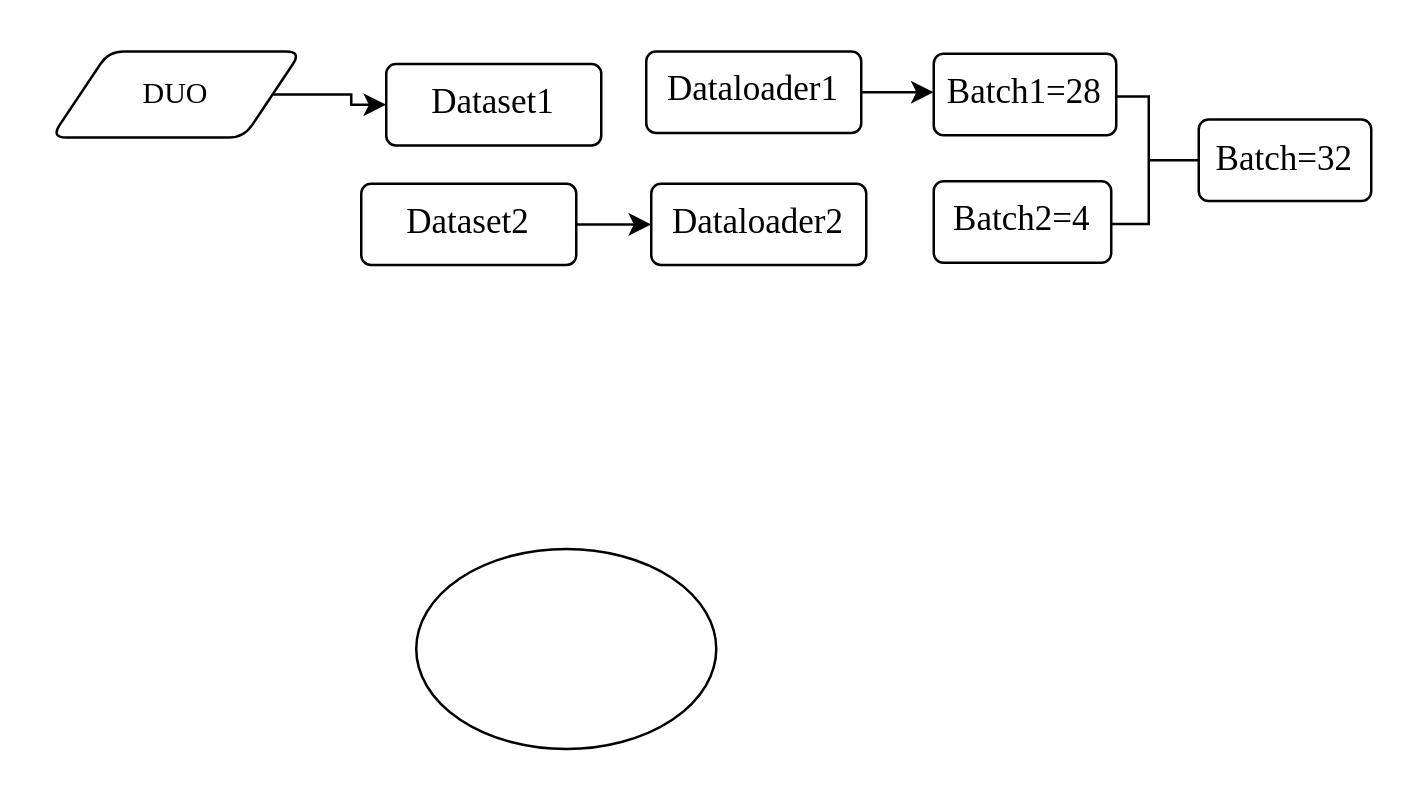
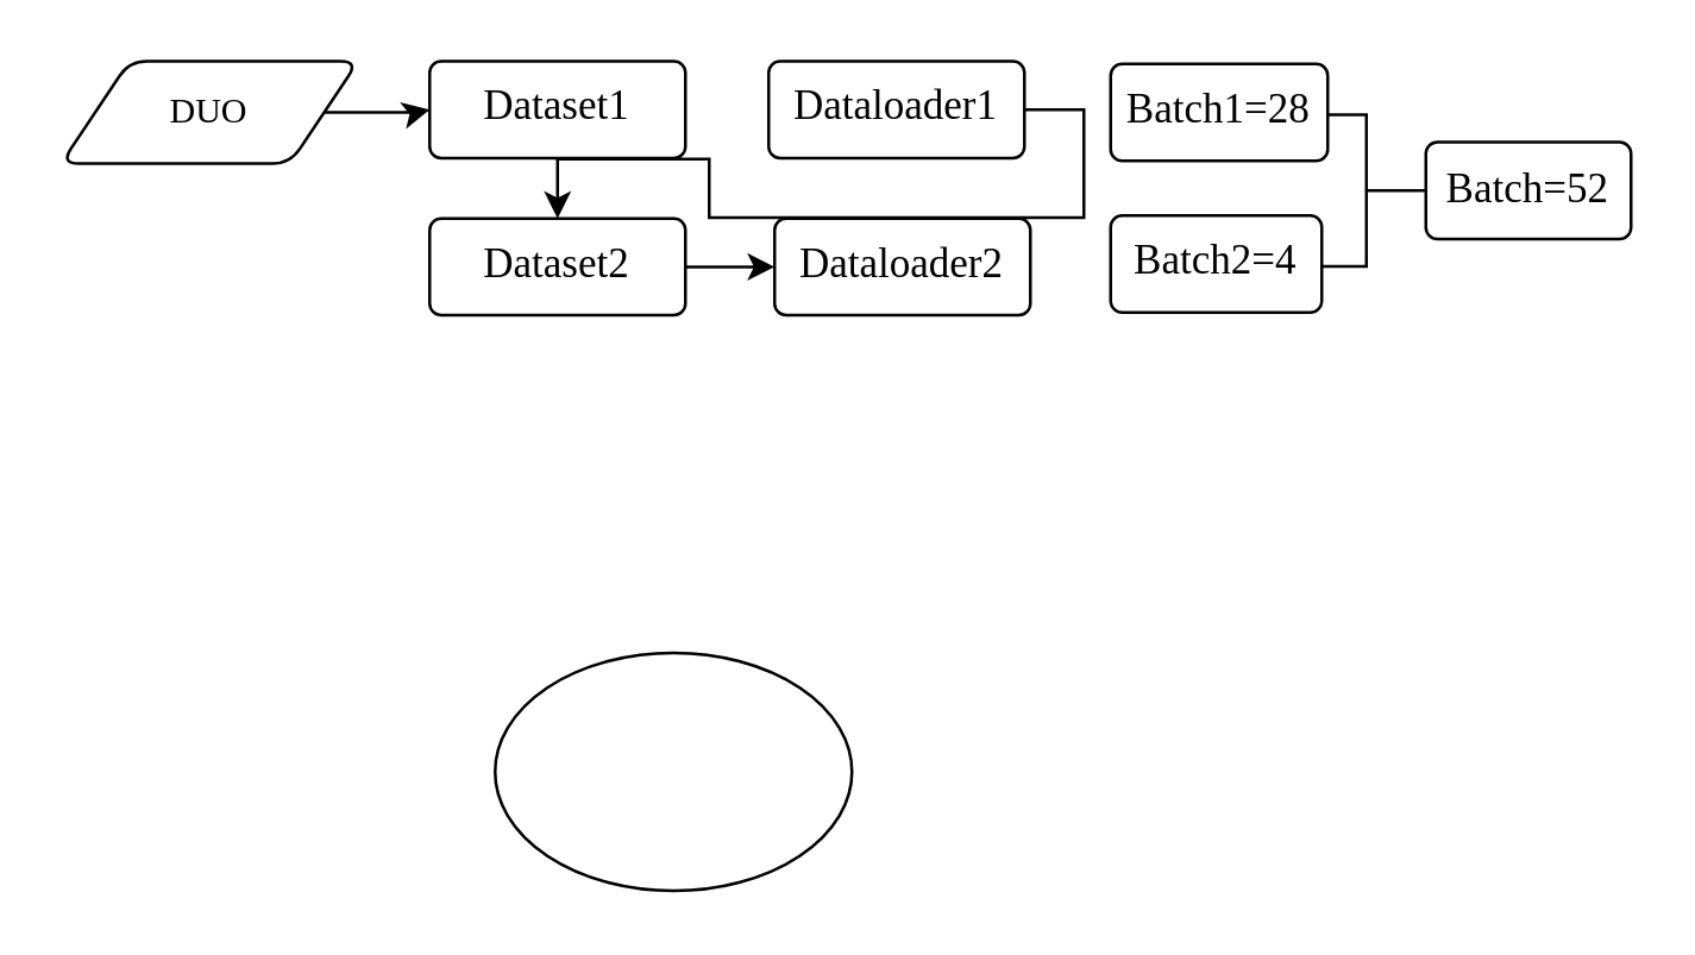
  <mxCell id="0" />
  <mxCell id="1" parent="0" />
  <mxCell id="2" style="edgeStyle=orthogonalEdgeStyle;rounded=0;orthogonalLoop=1;jettySize=auto;html=1;exitX=1;exitY=0.5;exitDx=0;exitDy=0;" parent="1" source="3" target="4" edge="1"><mxGeometry relative="1" as="geometry" /></mxCell>
  <mxCell id="3" value="DUO" style="shape=parallelogram;html=1;strokeWidth=1;perimeter=parallelogramPerimeter;whiteSpace=wrap;rounded=1;arcSize=12;size=0.23;shadow=0;strokeColor=default;perimeterSpacing=0;fontFamily=Times New Roman;fontSize=12;aspect=fixed;" parent="1" vertex="1"><mxGeometry x="20" y="20" width="100" height="34.44" as="geometry" /></mxCell>
- <mxCell id="4" value="&lt;font style=&quot;font-size: 14px;&quot;&gt;Dataset1&lt;/font&gt;" style="rounded=1;whiteSpace=wrap;html=1;shadow=0;strokeColor=default;strokeWidth=1;align=center;verticalAlign=middle;arcSize=12;fontFamily=Times New Roman;fontSize=12;fontColor=default;fillColor=default;" parent="1" vertex="1"><mxGeometry x="154" y="25" width="86" height="32.56" as="geometry" /></mxCell>
+ <mxCell id="4" value="&lt;font style=&quot;font-size: 14px;&quot;&gt;Dataset1&lt;/font&gt;" style="rounded=1;whiteSpace=wrap;html=1;shadow=0;strokeColor=default;strokeWidth=1;align=center;verticalAlign=middle;arcSize=12;fontFamily=Times New Roman;fontSize=12;fontColor=default;fillColor=default;" parent="1" vertex="1"><mxGeometry x="144" y="20" width="86" height="32.56" as="geometry" /></mxCell>
  <mxCell id="5" style="edgeStyle=orthogonalEdgeStyle;rounded=0;orthogonalLoop=1;jettySize=auto;html=1;exitX=1;exitY=0.5;exitDx=0;exitDy=0;entryX=0;entryY=0.5;entryDx=0;entryDy=0;" parent="1" source="6" target="9" edge="1"><mxGeometry relative="1" as="geometry" /></mxCell>
  <mxCell id="6" value="&lt;font style=&quot;font-size: 14px;&quot;&gt;Dataset2&lt;/font&gt;" style="rounded=1;whiteSpace=wrap;html=1;shadow=0;strokeColor=default;strokeWidth=1;align=center;verticalAlign=middle;arcSize=12;fontFamily=Times New Roman;fontSize=12;fontColor=default;fillColor=default;" parent="1" vertex="1"><mxGeometry x="144" y="72.88" width="86" height="32.56" as="geometry" /></mxCell>
- <mxCell id="7" style="edgeStyle=orthogonalEdgeStyle;rounded=0;orthogonalLoop=1;jettySize=auto;html=1;exitX=1;exitY=0.5;exitDx=0;exitDy=0;entryX=0;entryY=0.5;entryDx=0;entryDy=0;" parent="1" source="8" target="12" edge="1"><mxGeometry relative="1" as="geometry" /></mxCell>
+ <mxCell id="7" style="edgeStyle=orthogonalEdgeStyle;rounded=0;orthogonalLoop=1;jettySize=auto;html=1;exitX=1;exitY=0.5;exitDx=0;exitDy=0;" parent="1" source="8" target="6" edge="1"><mxGeometry relative="1" as="geometry" /></mxCell>
  <mxCell id="8" value="&lt;font style=&quot;font-size: 14px;&quot;&gt;Dataloader1&lt;/font&gt;" style="rounded=1;whiteSpace=wrap;html=1;shadow=0;strokeColor=default;strokeWidth=1;align=center;verticalAlign=middle;arcSize=12;fontFamily=Times New Roman;fontSize=12;fontColor=default;fillColor=default;" parent="1" vertex="1"><mxGeometry x="258" y="20" width="86" height="32.56" as="geometry" /></mxCell>
  <mxCell id="9" value="&lt;span style=&quot;font-size: 14px;&quot;&gt;Dataloader2&lt;/span&gt;" style="rounded=1;whiteSpace=wrap;html=1;shadow=0;strokeColor=default;strokeWidth=1;align=center;verticalAlign=middle;arcSize=12;fontFamily=Times New Roman;fontSize=12;fontColor=default;fillColor=default;" parent="1" vertex="1"><mxGeometry x="260" y="72.88" width="86" height="32.56" as="geometry" /></mxCell>
  <mxCell id="10" value="" style="strokeWidth=1;html=1;shape=mxgraph.flowchart.annotation_2;align=left;labelPosition=right;pointerEvents=1;strokeColor=default;verticalAlign=middle;fontFamily=Helvetica;fontSize=12;fontColor=default;fillColor=default;direction=west;" parent="1" vertex="1"><mxGeometry x="439" y="38" width="40" height="51" as="geometry" /></mxCell>
- <mxCell id="11" value="&lt;font style=&quot;font-size: 14px;&quot;&gt;Batch=32&lt;/font&gt;" style="rounded=1;whiteSpace=wrap;html=1;shadow=0;strokeColor=default;strokeWidth=1;align=center;verticalAlign=middle;arcSize=12;fontFamily=Times New Roman;fontSize=12;fontColor=default;fillColor=default;" parent="1" vertex="1"><mxGeometry x="479" y="47.22" width="69" height="32.56" as="geometry" /></mxCell>
+ <mxCell id="11" value="&lt;font style=&quot;font-size: 14px;&quot;&gt;Batch=52&lt;/font&gt;" style="rounded=1;whiteSpace=wrap;html=1;shadow=0;strokeColor=default;strokeWidth=1;align=center;verticalAlign=middle;arcSize=12;fontFamily=Times New Roman;fontSize=12;fontColor=default;fillColor=default;" parent="1" vertex="1"><mxGeometry x="479" y="47.22" width="69" height="32.56" as="geometry" /></mxCell>
  <mxCell id="12" value="&lt;font style=&quot;font-size: 14px;&quot;&gt;Batch1=28&lt;/font&gt;" style="rounded=1;whiteSpace=wrap;html=1;shadow=0;strokeColor=default;strokeWidth=1;align=center;verticalAlign=middle;arcSize=12;fontFamily=Times New Roman;fontSize=12;fontColor=default;fillColor=default;" parent="1" vertex="1"><mxGeometry x="373" y="20.94" width="73" height="32.56" as="geometry" /></mxCell>
  <mxCell id="13" value="&lt;font style=&quot;font-size: 14px;&quot;&gt;Batch2=4&lt;/font&gt;" style="rounded=1;whiteSpace=wrap;html=1;shadow=0;strokeColor=default;strokeWidth=1;align=center;verticalAlign=middle;arcSize=12;fontFamily=Times New Roman;fontSize=12;fontColor=default;fillColor=default;" parent="1" vertex="1"><mxGeometry x="373" y="71.94" width="71" height="32.56" as="geometry" /></mxCell>
  <mxCell id="14" value="" style="ellipse;whiteSpace=wrap;html=1;" vertex="1" parent="1"><mxGeometry x="166" y="219" width="120" height="80" as="geometry" /></mxCell>
